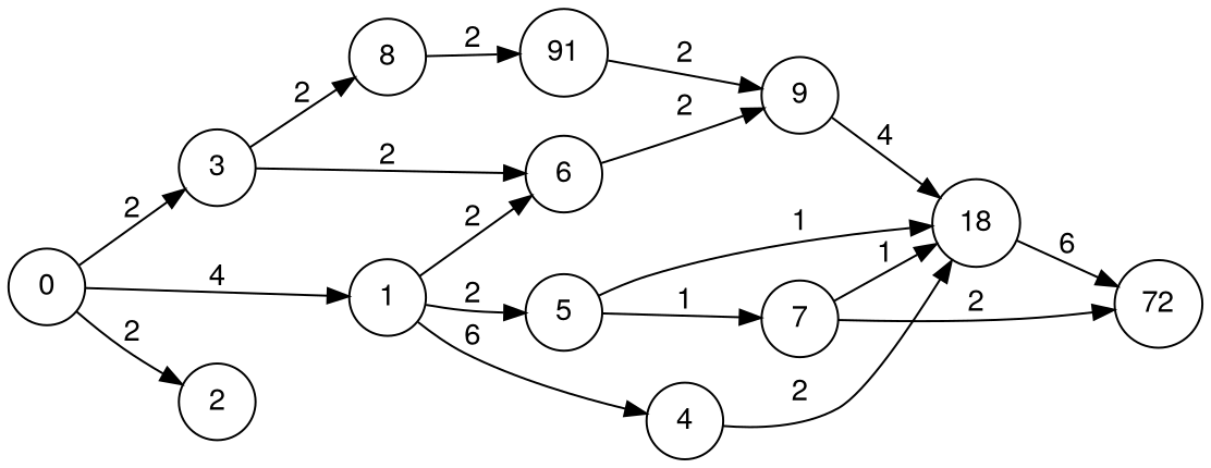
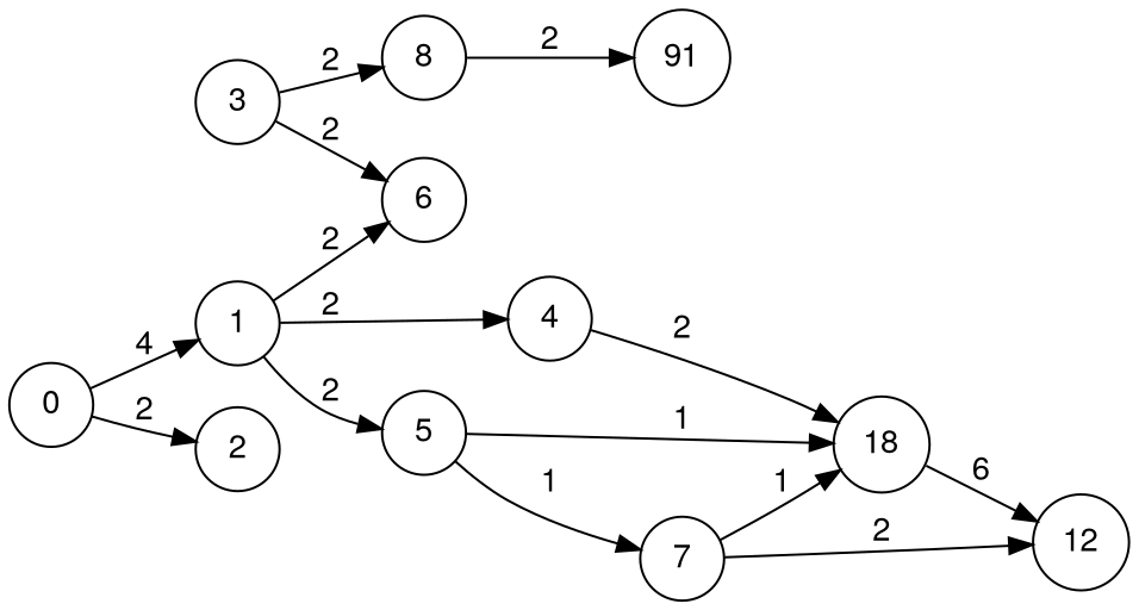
  digraph {
    fontname="Helvetica,Arial,sans-serif"
    rankdir=LR
    node [fontname="Helvetica,Arial,sans-serif" shape=circle]
    edge [fontname="Helvetica,Arial,sans-serif"]
    n1 [label=18]
    7
-   12 [label=72]
+   12
    5
-   9
    n6 [label=91]
    8
    6
    3
    4
    1
    0
    2
    n1 -> 12 [label=6]
    7 -> n1 [label=1]
    7 -> 12 [label=2]
    5 -> n1 [label=1]
    5 -> 7 [label=1]
-   9 -> n1 [label=4]
-   n6 -> 9 [label=2]
    8 -> n6 [label=2]
-   6 -> 9 [label=2]
    3 -> 8 [label=2]
    3 -> 6 [label=2]
    4 -> n1 [label=2]
    1 -> 5 [label=2]
    1 -> 6 [label=2]
-   1 -> 4 [label=6]
-   0 -> 3 [label=2]
+   1 -> 4 [label=2]
    0 -> 1 [label=4]
    0 -> 2 [label=2]
  }
